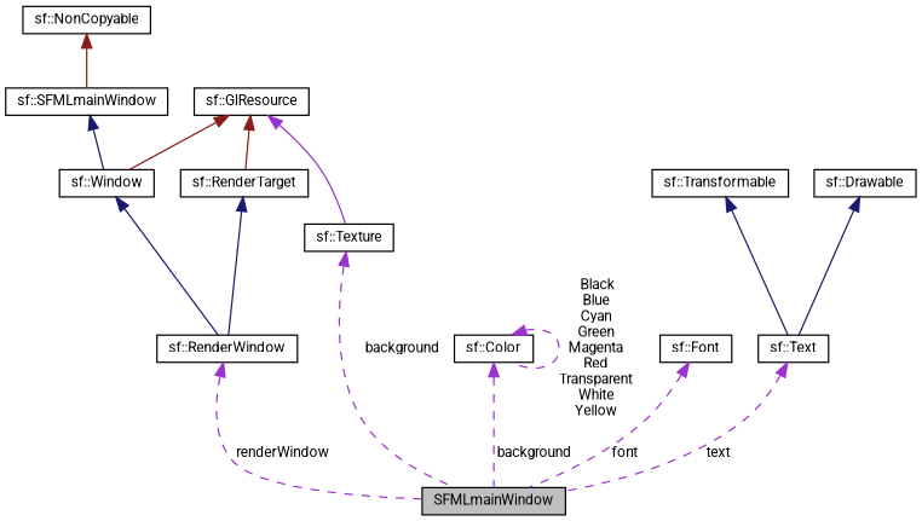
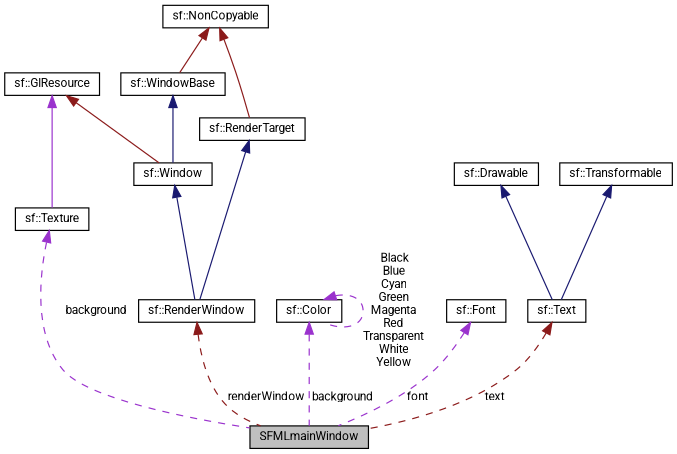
  digraph {
    fontname=Roboto
    node [color=black fillcolor=white fontname=Roboto fontsize=10 shape=record style=filled]
    edge [color=darkorchid3 dir=back fontname=Roboto fontsize=10 labelfontname=Helvetica labelfontsize=10 style=solid]
    n1 [fillcolor=grey75 fontcolor=black height=0.2 label=SFMLmainWindow width=0.4]
    n2 [height=0.2 label="sf::Texture" width=0.4]
    n3 [height=0.2 label="sf::GlResource" width=0.4]
    n4 [height=0.2 label="sf::Window" width=0.4]
    n5 [height=0.2 label="sf::RenderWindow" width=0.4]
    n6 [height=0.2 label="sf::Color" width=0.4]
-   n7 [height=0.2 label="sf::SFMLmainWindow" width=0.4]
+   n7 [height=0.2 label="sf::WindowBase" width=0.4]
    n8 [height=0.2 label="sf::NonCopyable" width=0.4]
    n9 [height=0.2 label="sf::RenderTarget" width=0.4]
    n10 [height=0.2 label="sf::Font" width=0.4]
    n11 [height=0.2 label="sf::Drawable" width=0.4]
    n12 [height=0.2 label="sf::Text" width=0.4]
    n13 [height=0.2 label="sf::Transformable" width=0.4]
    n2 -> n1 [label=" background" style=dashed]
    n3 -> n2
    n3 -> n4 [color=firebrick4]
    n4 -> n5 [color=midnightblue]
-   n5 -> n1 [label=" renderWindow" style=dashed]
+   n5 -> n1 [color=firebrick4 label=" renderWindow" style=dashed]
    n6 -> n1 [label=" background" style=dashed]
    n6 -> n6 [label=" Black\nBlue\nCyan\nGreen\nMagenta\nRed\nTransparent\nWhite\nYellow" style=dashed]
    n7 -> n4 [color=midnightblue]
    n8 -> n7 [color=firebrick4]
-   n3 -> n9 [color=firebrick4]
+   n8 -> n9 [color=firebrick4]
    n9 -> n5 [color=midnightblue]
    n10 -> n1 [label=" font" style=dashed]
    n11 -> n12 [color=midnightblue]
-   n12 -> n1 [label=" text" style=dashed]
+   n12 -> n1 [color=firebrick4 label=" text" style=dashed]
    n13 -> n12 [color=midnightblue]
  }
